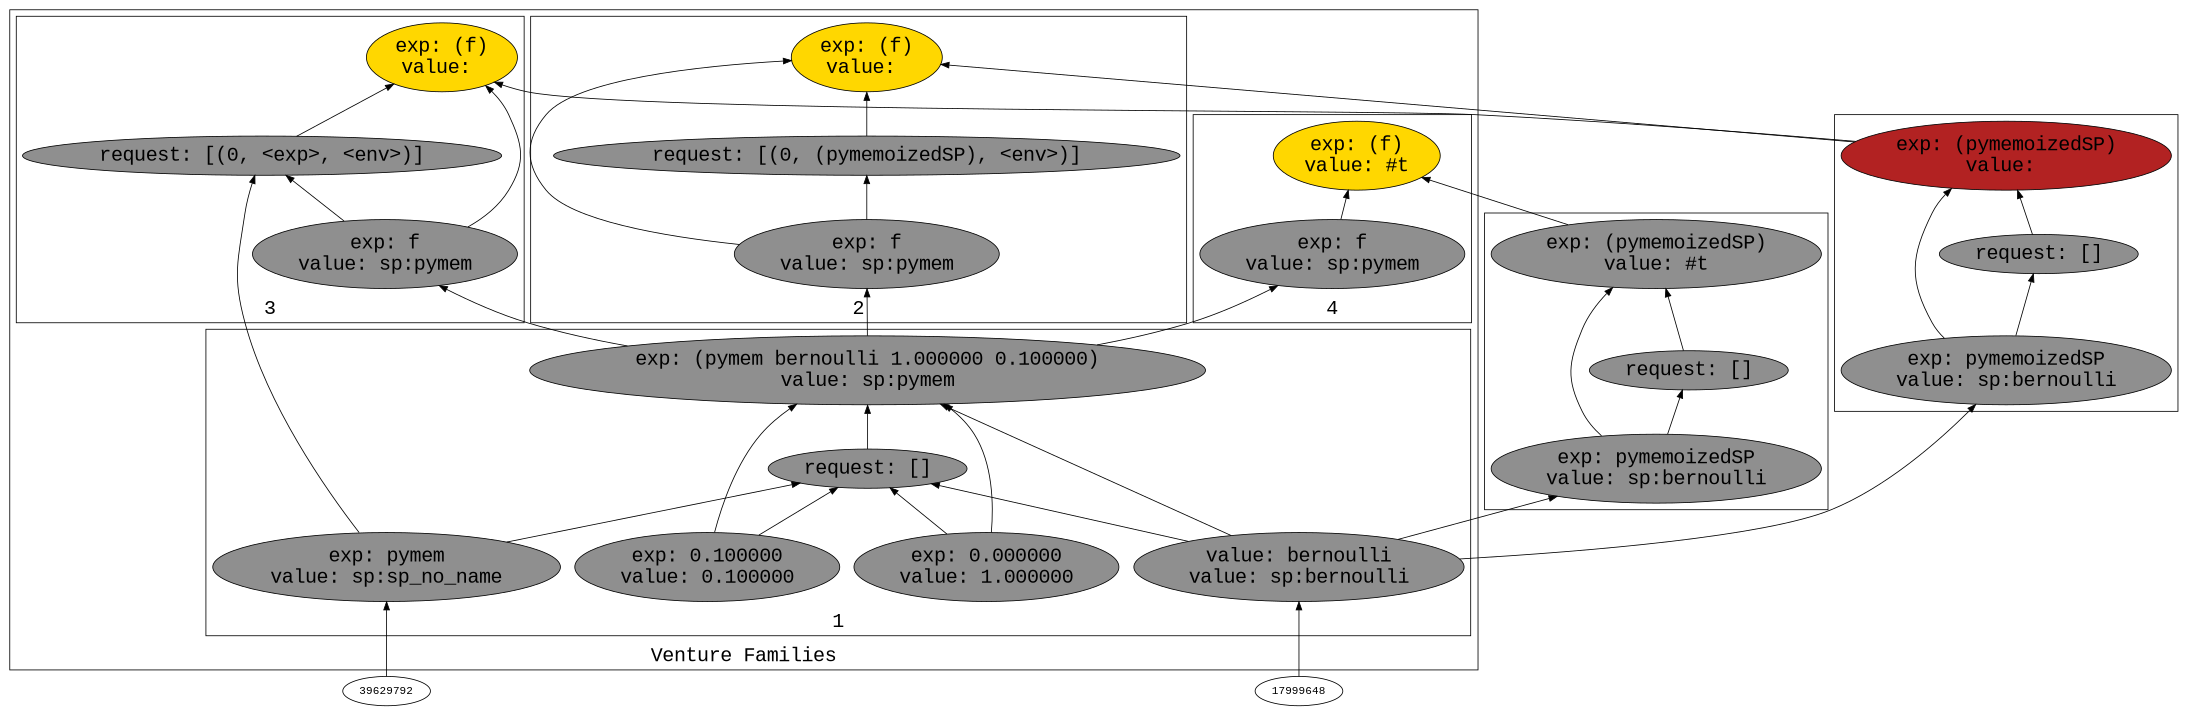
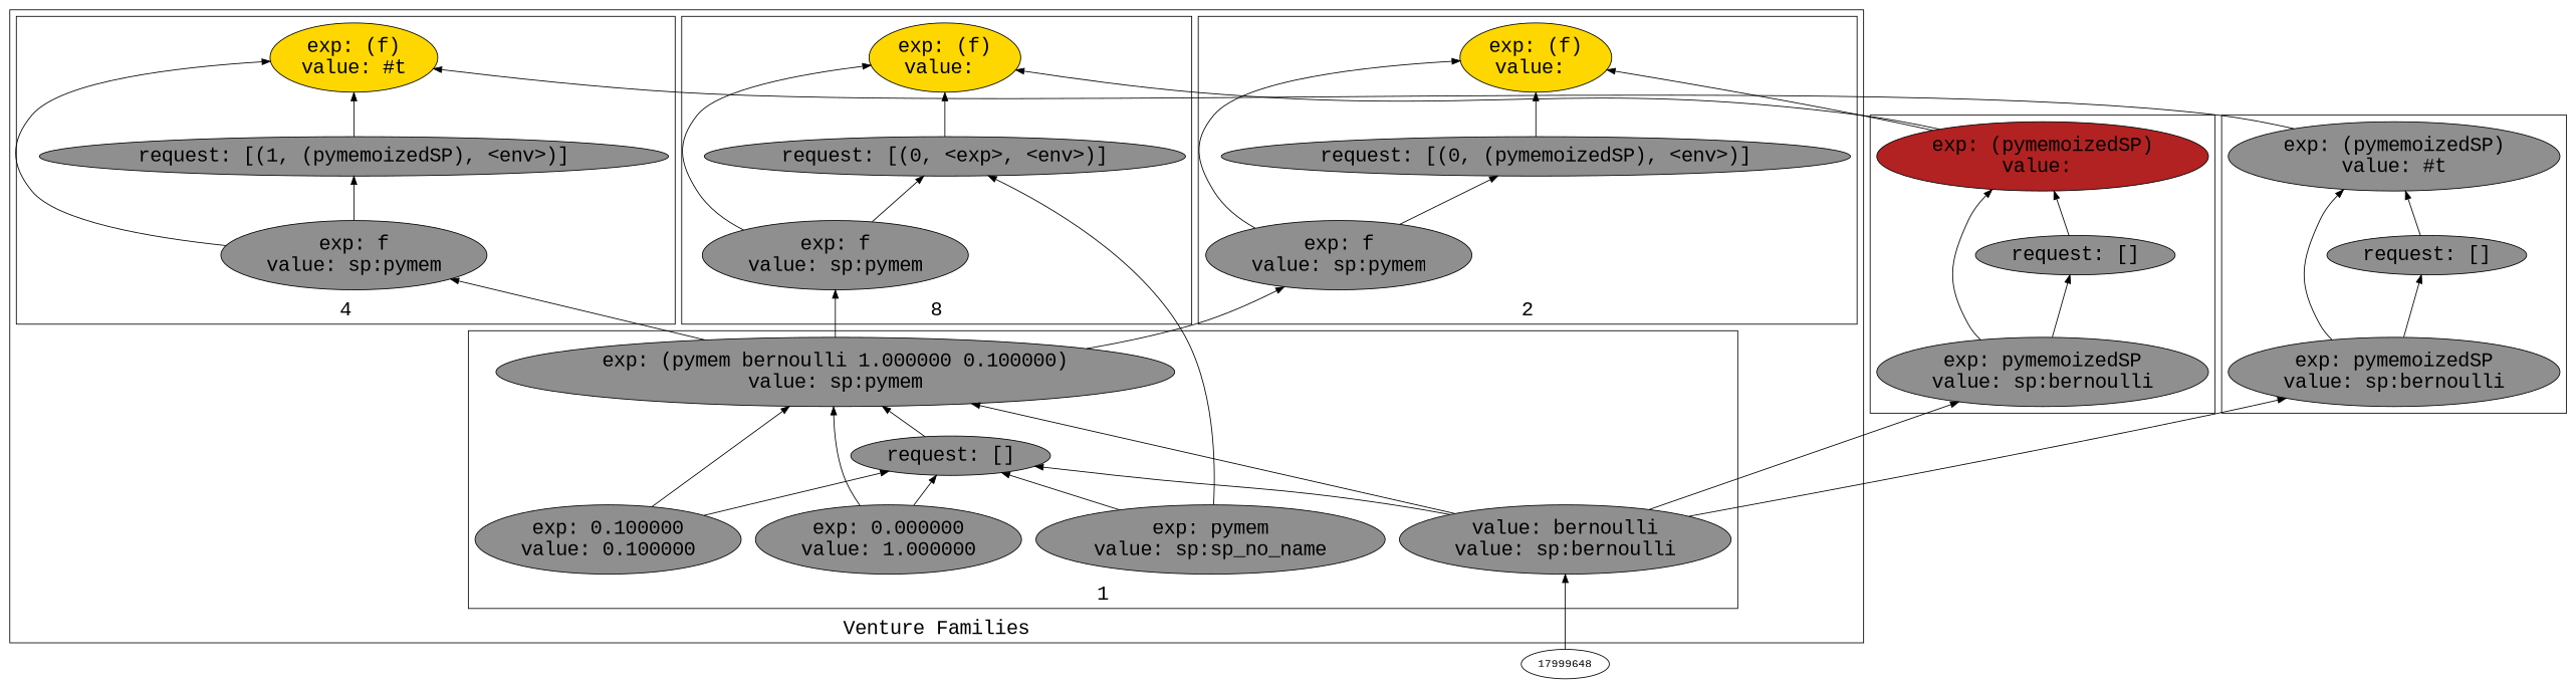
  digraph {
    fontname="Liberation Mono"
    fontsize=24
    rankdir=BT
    node [fillcolor=grey56 fontname="Liberation Mono" fontsize=24 shape=ellipse style=filled]
    edge [arrowhead=normal color=black fontname="Liberation Mono" style=solid]
    n1 [label="exp: (pymem bernoulli 1.000000 0.100000)\nvalue: sp:pymem"]
    n2 [label="request: []"]
    n3 [label="exp: pymem\nvalue: sp:sp_no_name"]
    n4 [label="value: bernoulli\nvalue: sp:bernoulli"]
    n5 [label="exp: 0.000000\nvalue: 1.000000"]
    n6 [label="exp: 0.100000\nvalue: 0.100000"]
    n7 [fillcolor=gold label="exp: (f)\nvalue: "]
    n8 [label="request: [(0, (pymemoizedSP), <env>)]"]
    n9 [label="exp: f\nvalue: sp:pymem"]
    n10 [fillcolor=gold label="exp: (f)\nvalue: "]
    n11 [label="request: [(0, <exp>, <env>)]"]
    n12 [label="exp: f\nvalue: sp:pymem"]
    n13 [fillcolor=gold label="exp: (f)\nvalue: #t"]
+   n14 [label="request: [(1, (pymemoizedSP), <env>)]"]
    n15 [label="exp: f\nvalue: sp:pymem"]
    n16 [fillcolor=firebrick label="exp: (pymemoizedSP)\nvalue: "]
    n17 [label="request: []"]
    n18 [label="exp: pymemoizedSP\nvalue: sp:bernoulli"]
    n19 [label="exp: (pymemoizedSP)\nvalue: #t"]
    n20 [label="request: []"]
    n21 [label="exp: pymemoizedSP\nvalue: sp:bernoulli"]
-   39629792 [fillcolor="" fontsize="" shape="" style=""]
    n23 [label=17999648 fillcolor="" fontsize="" shape="" style=""]
    subgraph cluster_1 {
      label="Venture Families"
      subgraph cluster_2 {
        label=1
        n1
        n2
        n3
        n4
        n5
        n6
      }
      subgraph cluster_3 {
        label=2
        n7
        n8
        n9
      }
      subgraph cluster_4 {
-       label=3
+       label=8
        n10
        n11
        n12
      }
      subgraph cluster_5 {
        label=4
        n13
+       n14
        n15
      }
    }
    subgraph cluster_6 {
      n16
      n17
      n18
    }
    subgraph cluster_7 {
      n19
      n20
      n21
    }
    n1 -> n9
    n1 -> n12
    n1 -> n15
    n2 -> n1
    n3 -> n2
    n3 -> n11
    n4 -> n1
    n4 -> n2
    n4 -> n18
    n4 -> n21
    n5 -> n1
    n5 -> n2
    n6 -> n1
    n6 -> n2
    n8 -> n7
    n9 -> n7
    n9 -> n8
    n11 -> n10
    n12 -> n10
    n12 -> n11
+   n14 -> n13
    n15 -> n13
+   n15 -> n14
    n16 -> n7
    n16 -> n10
    n17 -> n16
    n18 -> n16
    n18 -> n17
    n19 -> n13
    n20 -> n19
    n21 -> n19
    n21 -> n20
-   39629792 -> n3
    n23 -> n4
  }
